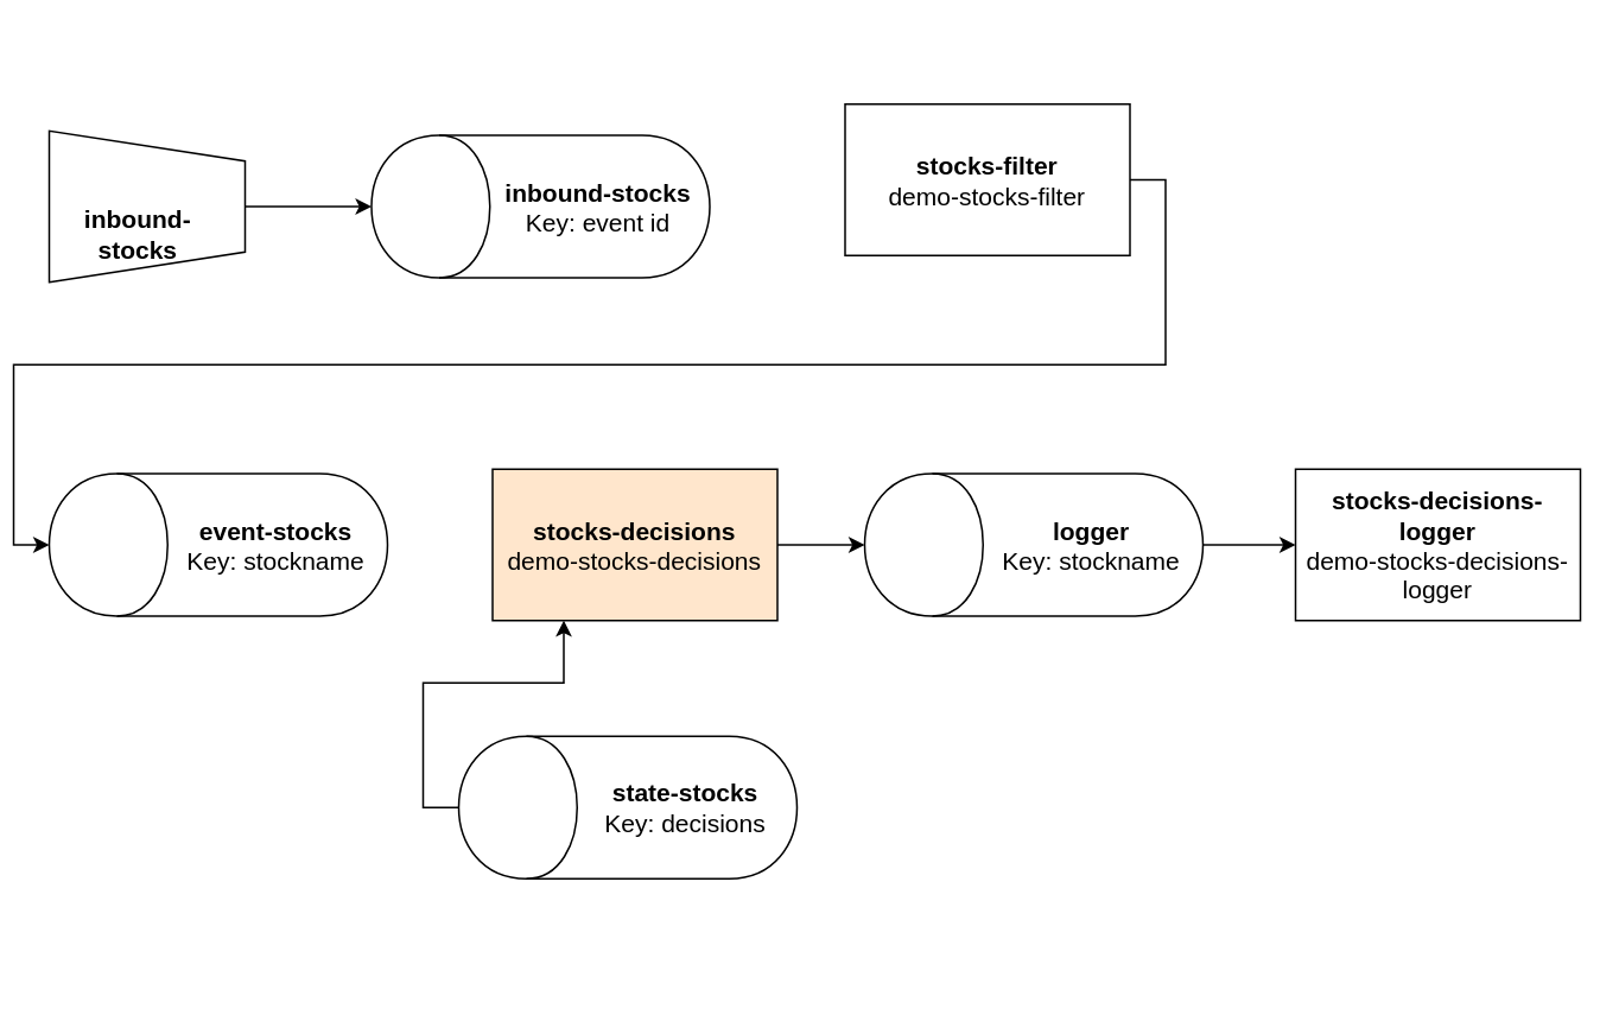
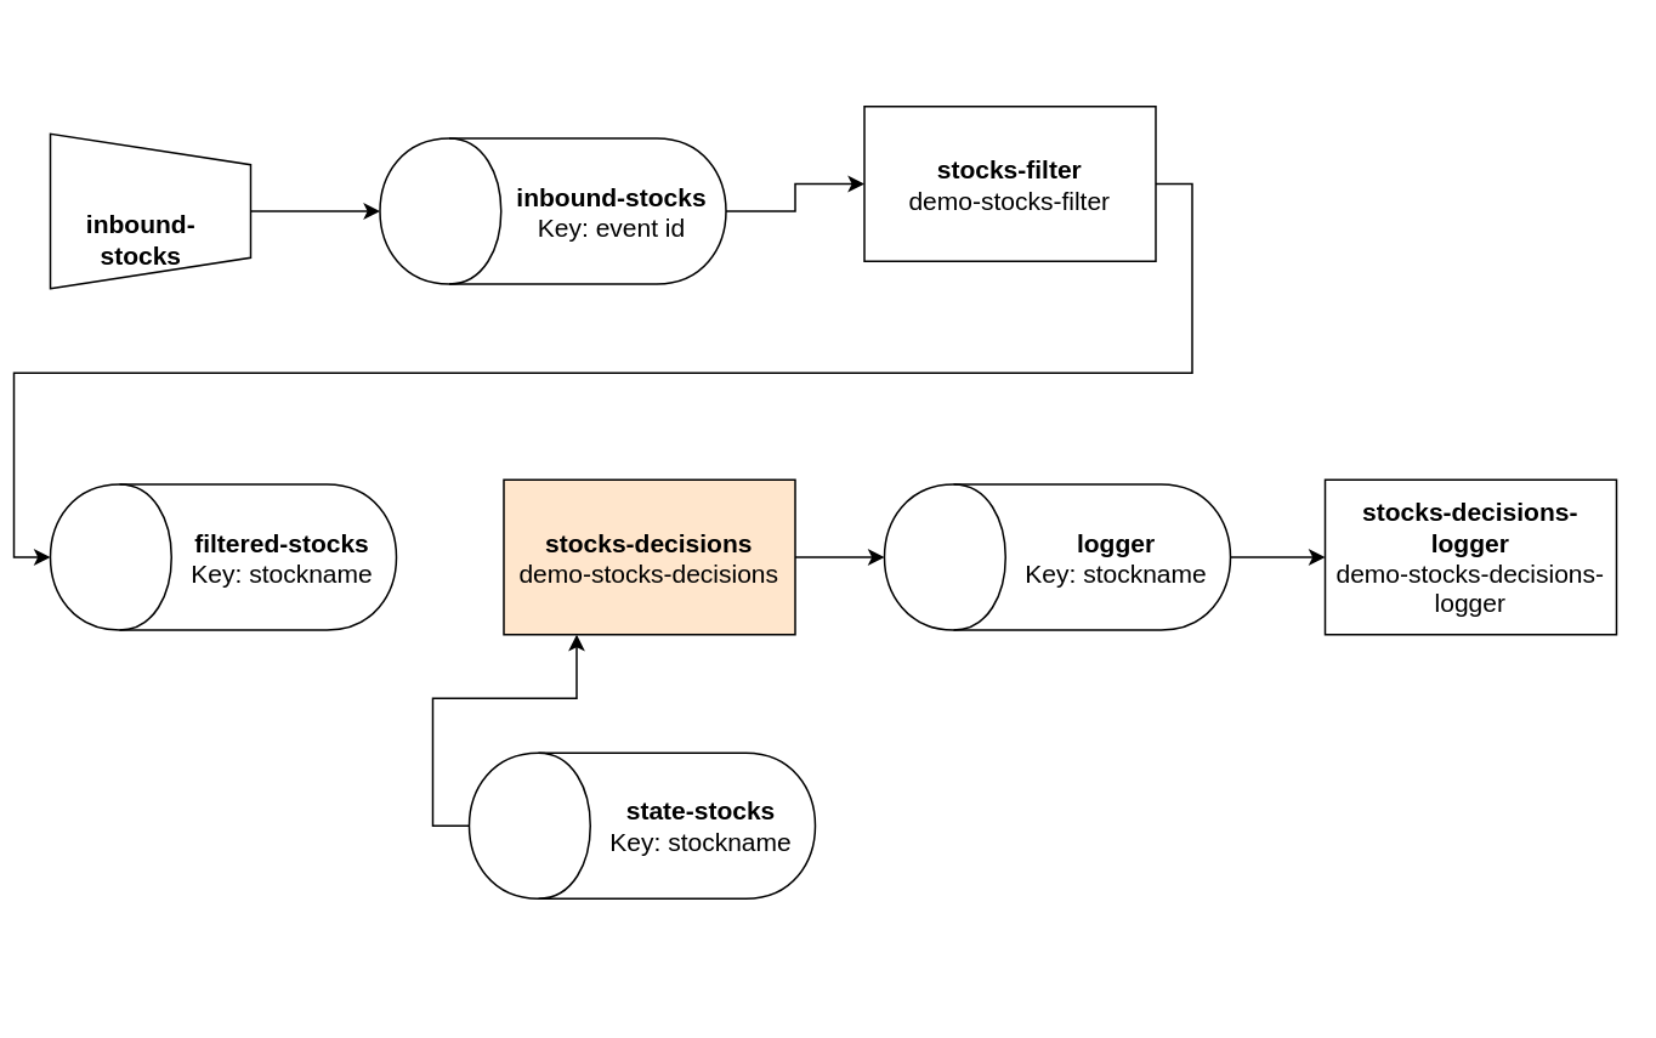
  <mxCell id="0" />
  <mxCell id="1" parent="0" />
  <mxCell id="2" value="" style="group;flipV=1;flipH=1;" parent="1" vertex="1" connectable="0"><mxGeometry x="20" y="73" width="110" height="85" as="geometry" /></mxCell>
  <mxCell id="3" value="" style="shape=trapezoid;perimeter=trapezoidPerimeter;whiteSpace=wrap;html=1;rotation=-90;flipV=1;" parent="2" vertex="1"><mxGeometry x="12.5" y="-12.5" width="85" height="110" as="geometry" /></mxCell>
  <mxCell id="4" value="&lt;font style=&quot;font-size: 14px&quot;&gt;&lt;b&gt;inbound-stocks&lt;/b&gt;&lt;/font&gt;" style="text;html=1;strokeColor=none;fillColor=none;align=center;verticalAlign=middle;whiteSpace=wrap;rounded=0;" parent="2" vertex="1"><mxGeometry x="30" y="47.5" width="40" height="20" as="geometry" /></mxCell>
  <mxCell id="5" style="edgeStyle=orthogonalEdgeStyle;rounded=0;orthogonalLoop=1;jettySize=auto;html=1;exitX=0.5;exitY=1;exitDx=0;exitDy=0;entryX=0.5;entryY=0;entryDx=0;entryDy=0;fontSize=14;" parent="1" source="3" target="9" edge="1"><mxGeometry relative="1" as="geometry" /></mxCell>
  <mxCell id="6" style="edgeStyle=orthogonalEdgeStyle;rounded=0;orthogonalLoop=1;jettySize=auto;html=1;exitX=1;exitY=0.5;exitDx=0;exitDy=0;entryX=0.5;entryY=0;entryDx=0;entryDy=0;" edge="1" parent="1" source="7" target="12"><mxGeometry relative="1" as="geometry" /></mxCell>
  <mxCell id="7" value="&lt;b&gt;stocks-filter&lt;/b&gt;&lt;div&gt;demo-stocks-filter&lt;br&gt;&lt;/div&gt;" style="rounded=0;whiteSpace=wrap;html=1;fontSize=14;" parent="1" vertex="1"><mxGeometry x="467" y="58" width="160" height="85" as="geometry" /></mxCell>
  <mxCell id="8" value="" style="group" parent="1" vertex="1" connectable="0"><mxGeometry x="201" y="75.5" width="230" height="80" as="geometry" /></mxCell>
  <mxCell id="9" value="" style="shape=cylinder;whiteSpace=wrap;html=1;boundedLbl=1;backgroundOutline=1;rotation=-90;" parent="8" vertex="1"><mxGeometry x="55" y="-55" width="80" height="190" as="geometry" /></mxCell>
  <mxCell id="10" value="&lt;div&gt;inbound-stocks&lt;/div&gt;&lt;span style=&quot;font-weight: normal&quot;&gt;Key: event id&lt;/span&gt;" style="text;html=1;strokeColor=none;fillColor=none;align=center;verticalAlign=middle;whiteSpace=wrap;rounded=0;fontSize=14;fontStyle=1" parent="8" vertex="1"><mxGeometry x="65" y="20" width="125" height="40" as="geometry" /></mxCell>
  <mxCell id="11" value="" style="group" parent="1" vertex="1" connectable="0"><mxGeometry x="20" y="265.5" width="230" height="80" as="geometry" /></mxCell>
  <mxCell id="12" value="" style="shape=cylinder;whiteSpace=wrap;html=1;boundedLbl=1;backgroundOutline=1;rotation=-90;" parent="11" vertex="1"><mxGeometry x="55" y="-55" width="80" height="190" as="geometry" /></mxCell>
- <mxCell id="13" value="event-stocks&lt;div&gt;&lt;span style=&quot;font-weight: normal&quot;&gt;Key: stockname&lt;/span&gt;&lt;/div&gt;" style="text;html=1;strokeColor=none;fillColor=none;align=center;verticalAlign=middle;whiteSpace=wrap;rounded=0;fontSize=14;fontStyle=1" parent="11" vertex="1"><mxGeometry x="65" y="20" width="125" height="40" as="geometry" /></mxCell>
+ <mxCell id="13" value="filtered-stocks&lt;div&gt;&lt;span style=&quot;font-weight: normal&quot;&gt;Key: stockname&lt;/span&gt;&lt;/div&gt;" style="text;html=1;strokeColor=none;fillColor=none;align=center;verticalAlign=middle;whiteSpace=wrap;rounded=0;fontSize=14;fontStyle=1" parent="11" vertex="1"><mxGeometry x="65" y="20" width="125" height="40" as="geometry" /></mxCell>
  <mxCell id="14" style="edgeStyle=orthogonalEdgeStyle;rounded=0;orthogonalLoop=1;jettySize=auto;html=1;exitX=1;exitY=0.5;exitDx=0;exitDy=0;entryX=0.5;entryY=0;entryDx=0;entryDy=0;" edge="1" parent="1" source="15" target="23"><mxGeometry relative="1" as="geometry" /></mxCell>
  <mxCell id="15" value="&lt;b&gt;stocks-decisions&lt;/b&gt;&lt;div&gt;demo-stocks-decisions&lt;br&gt;&lt;/div&gt;" style="rounded=0;whiteSpace=wrap;html=1;fontSize=14;fillColor=#ffe6cc;" parent="1" vertex="1"><mxGeometry x="269" y="263" width="160" height="85" as="geometry" /></mxCell>
  <mxCell id="16" style="edgeStyle=orthogonalEdgeStyle;rounded=0;orthogonalLoop=1;jettySize=auto;html=1;exitX=1;exitY=0.5;exitDx=0;exitDy=0;entryX=0;entryY=0.5;entryDx=0;entryDy=0;fontSize=14;" parent="1" edge="1"><mxGeometry relative="1" as="geometry"><mxPoint x="150" y="473" as="sourcePoint" /></mxGeometry></mxCell>
+ <mxCell id="17" style="edgeStyle=orthogonalEdgeStyle;rounded=0;orthogonalLoop=1;jettySize=auto;html=1;exitX=1;exitY=0.5;exitDx=0;exitDy=0;entryX=0;entryY=0.5;entryDx=0;entryDy=0;" edge="1" parent="1" source="10" target="7"><mxGeometry relative="1" as="geometry" /></mxCell>
  <mxCell id="18" value="" style="group" vertex="1" connectable="0" parent="1"><mxGeometry x="250" y="413" width="230" height="80" as="geometry" /></mxCell>
  <mxCell id="19" value="" style="shape=cylinder;whiteSpace=wrap;html=1;boundedLbl=1;backgroundOutline=1;rotation=-90;" vertex="1" parent="18"><mxGeometry x="55" y="-55" width="80" height="190" as="geometry" /></mxCell>
- <mxCell id="20" value="state-stocks&lt;div&gt;&lt;span style=&quot;font-weight: normal&quot;&gt;Key: decisions&lt;/span&gt;&lt;/div&gt;" style="text;html=1;strokeColor=none;fillColor=none;align=center;verticalAlign=middle;whiteSpace=wrap;rounded=0;fontSize=14;fontStyle=1" vertex="1" parent="18"><mxGeometry x="65" y="20" width="125" height="40" as="geometry" /></mxCell>
+ <mxCell id="20" value="state-stocks&lt;div&gt;&lt;span style=&quot;font-weight: normal&quot;&gt;Key: stockname&lt;/span&gt;&lt;/div&gt;" style="text;html=1;strokeColor=none;fillColor=none;align=center;verticalAlign=middle;whiteSpace=wrap;rounded=0;fontSize=14;fontStyle=1" vertex="1" parent="18"><mxGeometry x="65" y="20" width="125" height="40" as="geometry" /></mxCell>
  <mxCell id="21" style="edgeStyle=orthogonalEdgeStyle;rounded=0;orthogonalLoop=1;jettySize=auto;html=1;exitX=0.5;exitY=0;exitDx=0;exitDy=0;entryX=0.25;entryY=1;entryDx=0;entryDy=0;" edge="1" parent="1" source="19" target="15"><mxGeometry relative="1" as="geometry"><Array as="points"><mxPoint x="230" y="453" /><mxPoint x="230" y="383" /><mxPoint x="309" y="383" /></Array></mxGeometry></mxCell>
  <mxCell id="22" value="" style="group" vertex="1" connectable="0" parent="1"><mxGeometry x="478" y="265.5" width="230" height="80" as="geometry" /></mxCell>
  <mxCell id="23" value="" style="shape=cylinder;whiteSpace=wrap;html=1;boundedLbl=1;backgroundOutline=1;rotation=-90;" vertex="1" parent="22"><mxGeometry x="55" y="-55" width="80" height="190" as="geometry" /></mxCell>
  <mxCell id="24" value="logger&lt;div&gt;&lt;span style=&quot;font-weight: normal&quot;&gt;Key: stockname&lt;/span&gt;&lt;/div&gt;" style="text;html=1;strokeColor=none;fillColor=none;align=center;verticalAlign=middle;whiteSpace=wrap;rounded=0;fontSize=14;fontStyle=1" vertex="1" parent="22"><mxGeometry x="65" y="20" width="125" height="40" as="geometry" /></mxCell>
  <mxCell id="25" value="&lt;b&gt;stocks-decisions-logger&lt;/b&gt;&lt;div&gt;demo-stocks-decisions-logger&lt;br&gt;&lt;/div&gt;" style="rounded=0;whiteSpace=wrap;html=1;fontSize=14;" vertex="1" parent="1"><mxGeometry x="720" y="263" width="160" height="85" as="geometry" /></mxCell>
  <mxCell id="26" style="edgeStyle=orthogonalEdgeStyle;rounded=0;orthogonalLoop=1;jettySize=auto;html=1;exitX=1;exitY=0.5;exitDx=0;exitDy=0;entryX=0;entryY=0.5;entryDx=0;entryDy=0;" edge="1" parent="1" source="24" target="25"><mxGeometry relative="1" as="geometry" /></mxCell>
